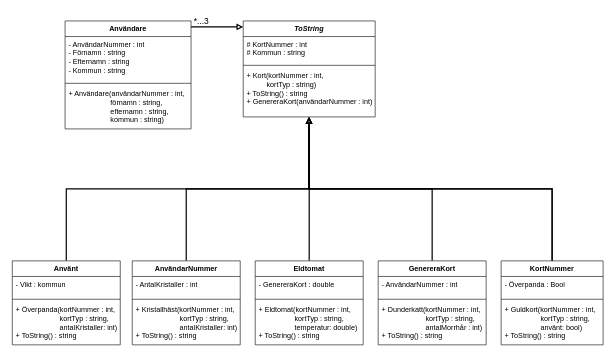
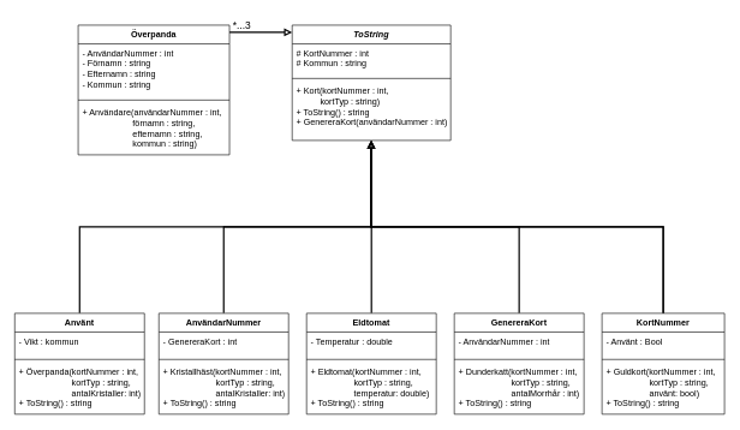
  <mxCell id="0" />
  <mxCell id="1" parent="0" />
  <mxCell id="2" style="edgeStyle=orthogonalEdgeStyle;shape=connector;rounded=0;orthogonalLoop=1;jettySize=auto;html=1;exitX=1;exitY=0;exitDx=0;exitDy=0;entryX=0;entryY=0;entryDx=0;entryDy=0;strokeColor=default;strokeWidth=2;align=center;verticalAlign=middle;fontFamily=Helvetica;fontSize=11;fontColor=default;labelBackgroundColor=default;endArrow=block;endFill=0;" edge="1" parent="1"><mxGeometry relative="1" as="geometry"><mxPoint x="318" y="44.03" as="sourcePoint" /><mxPoint x="405" y="44.03" as="targetPoint" /><Array as="points"><mxPoint x="338" y="44.03" /><mxPoint x="338" y="44.03" /></Array></mxGeometry></mxCell>
- <mxCell id="3" value="Användare" style="swimlane;fontStyle=1;align=center;verticalAlign=top;childLayout=stackLayout;horizontal=1;startSize=26;horizontalStack=0;resizeParent=1;resizeParentMax=0;resizeLast=0;collapsible=1;marginBottom=0;whiteSpace=wrap;html=1;" vertex="1" parent="1"><mxGeometry x="108" y="34" width="210" height="180" as="geometry" /></mxCell>
+ <mxCell id="3" value="Överpanda" style="swimlane;fontStyle=1;align=center;verticalAlign=top;childLayout=stackLayout;horizontal=1;startSize=26;horizontalStack=0;resizeParent=1;resizeParentMax=0;resizeLast=0;collapsible=1;marginBottom=0;whiteSpace=wrap;html=1;" vertex="1" parent="1"><mxGeometry x="108" y="34" width="210" height="180" as="geometry" /></mxCell>
  <mxCell id="4" value="&lt;div&gt;- AnvändarNummer : int&lt;/div&gt;&lt;div&gt;- Förnamn : string&lt;/div&gt;&lt;div&gt;- Efternamn : string&lt;/div&gt;&lt;div&gt;- Kommun : string&lt;/div&gt;&lt;div&gt;&lt;br&gt;&lt;/div&gt;" style="text;strokeColor=none;fillColor=none;align=left;verticalAlign=top;spacingLeft=4;spacingRight=4;overflow=hidden;rotatable=0;points=[[0,0.5],[1,0.5]];portConstraint=eastwest;whiteSpace=wrap;html=1;" vertex="1" parent="3"><mxGeometry y="26" width="210" height="74" as="geometry" /></mxCell>
  <mxCell id="5" value="" style="line;strokeWidth=1;fillColor=none;align=left;verticalAlign=middle;spacingTop=-1;spacingLeft=3;spacingRight=3;rotatable=0;labelPosition=right;points=[];portConstraint=eastwest;strokeColor=inherit;" vertex="1" parent="3"><mxGeometry y="100" width="210" height="8" as="geometry" /></mxCell>
  <mxCell id="6" value="+ Användare(användarNummer : int, &lt;span style=&quot;white-space: pre;&quot;&gt;&#09;&lt;/span&gt;&lt;span style=&quot;white-space: pre;&quot;&gt;&#09;&lt;/span&gt;&amp;nbsp;&amp;nbsp;&amp;nbsp;&amp;nbsp; förnamn : string, &lt;span style=&quot;white-space: pre;&quot;&gt;&#09;&lt;/span&gt;&lt;span style=&quot;white-space: pre;&quot;&gt;&#09;&lt;/span&gt;&amp;nbsp;&amp;nbsp;&amp;nbsp;&amp;nbsp; efternamn : string, &lt;span style=&quot;white-space: pre;&quot;&gt;&#09;&lt;/span&gt;&lt;span style=&quot;white-space: pre;&quot;&gt;&#09;&lt;/span&gt;&amp;nbsp;&amp;nbsp;&amp;nbsp;&amp;nbsp; kommun : string)" style="text;strokeColor=none;fillColor=none;align=left;verticalAlign=top;spacingLeft=4;spacingRight=4;overflow=hidden;rotatable=0;points=[[0,0.5],[1,0.5]];portConstraint=eastwest;whiteSpace=wrap;html=1;" vertex="1" parent="3"><mxGeometry y="108" width="210" height="72" as="geometry" /></mxCell>
  <mxCell id="7" value="&lt;i&gt;ToString&lt;/i&gt;" style="swimlane;fontStyle=1;align=center;verticalAlign=top;childLayout=stackLayout;horizontal=1;startSize=26;horizontalStack=0;resizeParent=1;resizeParentMax=0;resizeLast=0;collapsible=1;marginBottom=0;whiteSpace=wrap;html=1;" vertex="1" parent="1"><mxGeometry x="405" y="34" width="220" height="160" as="geometry" /></mxCell>
  <mxCell id="8" value="&lt;div&gt;# KortNummer : int&lt;/div&gt;&lt;div&gt;# Kommun : string&lt;/div&gt;&lt;div&gt;&lt;br&gt;&lt;/div&gt;" style="text;strokeColor=none;fillColor=none;align=left;verticalAlign=top;spacingLeft=4;spacingRight=4;overflow=hidden;rotatable=0;points=[[0,0.5],[1,0.5]];portConstraint=eastwest;whiteSpace=wrap;html=1;" vertex="1" parent="7"><mxGeometry y="26" width="220" height="44" as="geometry" /></mxCell>
  <mxCell id="9" value="" style="line;strokeWidth=1;fillColor=none;align=left;verticalAlign=middle;spacingTop=-1;spacingLeft=3;spacingRight=3;rotatable=0;labelPosition=right;points=[];portConstraint=eastwest;strokeColor=inherit;" vertex="1" parent="7"><mxGeometry y="70" width="220" height="8" as="geometry" /></mxCell>
  <mxCell id="10" value="&lt;div&gt;+ Kort(kortNummer : int,&lt;/div&gt;&lt;div&gt;&lt;span style=&quot;white-space: pre;&quot;&gt;&#09;&lt;/span&gt;&amp;nbsp; kortTyp : string)&lt;/div&gt;&lt;div&gt;+ ToString() : string&lt;/div&gt;&lt;div&gt;+ GenereraKort(användarNummer : int)&lt;/div&gt;" style="text;strokeColor=none;fillColor=none;align=left;verticalAlign=top;spacingLeft=4;spacingRight=4;overflow=hidden;rotatable=0;points=[[0,0.5],[1,0.5]];portConstraint=eastwest;whiteSpace=wrap;html=1;" vertex="1" parent="7"><mxGeometry y="78" width="220" height="82" as="geometry" /></mxCell>
  <mxCell id="11" style="edgeStyle=orthogonalEdgeStyle;shape=connector;rounded=0;orthogonalLoop=1;jettySize=auto;html=1;exitX=0.5;exitY=0;exitDx=0;exitDy=0;strokeColor=default;strokeWidth=2;align=center;verticalAlign=middle;fontFamily=Helvetica;fontSize=11;fontColor=default;labelBackgroundColor=default;endArrow=block;endFill=0;entryX=0.499;entryY=1.008;entryDx=0;entryDy=0;entryPerimeter=0;" edge="1" parent="1" source="12" target="10"><mxGeometry relative="1" as="geometry"><mxPoint x="528" y="204" as="targetPoint" /></mxGeometry></mxCell>
  <mxCell id="12" value="KortNummer" style="swimlane;fontStyle=1;align=center;verticalAlign=top;childLayout=stackLayout;horizontal=1;startSize=26;horizontalStack=0;resizeParent=1;resizeParentMax=0;resizeLast=0;collapsible=1;marginBottom=0;whiteSpace=wrap;html=1;" vertex="1" parent="1"><mxGeometry x="835" y="434" width="170" height="140" as="geometry" /></mxCell>
- <mxCell id="13" value="- Överpanda : Bool" style="text;strokeColor=none;fillColor=none;align=left;verticalAlign=top;spacingLeft=4;spacingRight=4;overflow=hidden;rotatable=0;points=[[0,0.5],[1,0.5]];portConstraint=eastwest;whiteSpace=wrap;html=1;" vertex="1" parent="12"><mxGeometry y="26" width="170" height="34" as="geometry" /></mxCell>
+ <mxCell id="13" value="- Använt : Bool" style="text;strokeColor=none;fillColor=none;align=left;verticalAlign=top;spacingLeft=4;spacingRight=4;overflow=hidden;rotatable=0;points=[[0,0.5],[1,0.5]];portConstraint=eastwest;whiteSpace=wrap;html=1;" vertex="1" parent="12"><mxGeometry y="26" width="170" height="34" as="geometry" /></mxCell>
  <mxCell id="14" value="" style="line;strokeWidth=1;fillColor=none;align=left;verticalAlign=middle;spacingTop=-1;spacingLeft=3;spacingRight=3;rotatable=0;labelPosition=right;points=[];portConstraint=eastwest;strokeColor=inherit;" vertex="1" parent="12"><mxGeometry y="60" width="170" height="8" as="geometry" /></mxCell>
  <mxCell id="15" value="&lt;div&gt;+ Guldkort(kortNummer : int,&lt;/div&gt;&lt;div&gt;&lt;span style=&quot;white-space: pre;&quot;&gt;&#09;&lt;/span&gt;&amp;nbsp;&amp;nbsp;&amp;nbsp;&amp;nbsp;&amp;nbsp;&amp;nbsp;&amp;nbsp;&amp;nbsp;&amp;nbsp; kortTyp : string,&lt;/div&gt;&lt;div&gt;&lt;span style=&quot;white-space: pre;&quot;&gt;&#09;&lt;/span&gt;&amp;nbsp;&amp;nbsp;&amp;nbsp;&amp;nbsp;&amp;nbsp;&amp;nbsp;&amp;nbsp;&amp;nbsp;&amp;nbsp; använt: bool)&lt;/div&gt;&lt;div&gt;+ ToString() : string&lt;/div&gt;" style="text;strokeColor=none;fillColor=none;align=left;verticalAlign=top;spacingLeft=4;spacingRight=4;overflow=hidden;rotatable=0;points=[[0,0.5],[1,0.5]];portConstraint=eastwest;whiteSpace=wrap;html=1;" vertex="1" parent="12"><mxGeometry y="68" width="170" height="72" as="geometry" /></mxCell>
  <mxCell id="16" style="edgeStyle=orthogonalEdgeStyle;shape=connector;rounded=0;orthogonalLoop=1;jettySize=auto;html=1;exitX=0.5;exitY=0;exitDx=0;exitDy=0;strokeColor=default;strokeWidth=2;align=center;verticalAlign=middle;fontFamily=Helvetica;fontSize=11;fontColor=default;labelBackgroundColor=default;endArrow=block;endFill=0;entryX=0.497;entryY=1.006;entryDx=0;entryDy=0;entryPerimeter=0;" edge="1" parent="1" source="17" target="10"><mxGeometry relative="1" as="geometry"><mxPoint x="538" y="244" as="targetPoint" /></mxGeometry></mxCell>
  <mxCell id="17" value="GenereraKort" style="swimlane;fontStyle=1;align=center;verticalAlign=top;childLayout=stackLayout;horizontal=1;startSize=26;horizontalStack=0;resizeParent=1;resizeParentMax=0;resizeLast=0;collapsible=1;marginBottom=0;whiteSpace=wrap;html=1;" vertex="1" parent="1"><mxGeometry x="630" y="434" width="180" height="140" as="geometry" /></mxCell>
  <mxCell id="18" value="- AnvändarNummer : int" style="text;strokeColor=none;fillColor=none;align=left;verticalAlign=top;spacingLeft=4;spacingRight=4;overflow=hidden;rotatable=0;points=[[0,0.5],[1,0.5]];portConstraint=eastwest;whiteSpace=wrap;html=1;" vertex="1" parent="17"><mxGeometry y="26" width="180" height="34" as="geometry" /></mxCell>
  <mxCell id="19" value="" style="line;strokeWidth=1;fillColor=none;align=left;verticalAlign=middle;spacingTop=-1;spacingLeft=3;spacingRight=3;rotatable=0;labelPosition=right;points=[];portConstraint=eastwest;strokeColor=inherit;" vertex="1" parent="17"><mxGeometry y="60" width="180" height="8" as="geometry" /></mxCell>
  <mxCell id="20" value="&lt;div&gt;+ Dunderkatt(kortNummer : int,&lt;/div&gt;&lt;div&gt;&lt;span style=&quot;white-space: pre;&quot;&gt;&#09;&lt;/span&gt;&amp;nbsp;&amp;nbsp;&amp;nbsp;&amp;nbsp;&amp;nbsp;&amp;nbsp;&amp;nbsp;&amp;nbsp;&amp;nbsp;&amp;nbsp;&amp;nbsp;&amp;nbsp;&amp;nbsp; kortTyp : string,&lt;/div&gt;&lt;div&gt;&lt;span style=&quot;white-space: pre;&quot;&gt;&#09;&lt;/span&gt;&amp;nbsp;&amp;nbsp;&amp;nbsp;&amp;nbsp;&amp;nbsp;&amp;nbsp;&amp;nbsp;&amp;nbsp;&amp;nbsp;&amp;nbsp;&amp;nbsp;&amp;nbsp;&amp;nbsp; antalMorrhår : int)&lt;/div&gt;&lt;div&gt;+ ToString() : string&lt;/div&gt;" style="text;strokeColor=none;fillColor=none;align=left;verticalAlign=top;spacingLeft=4;spacingRight=4;overflow=hidden;rotatable=0;points=[[0,0.5],[1,0.5]];portConstraint=eastwest;whiteSpace=wrap;html=1;" vertex="1" parent="17"><mxGeometry y="68" width="180" height="72" as="geometry" /></mxCell>
  <mxCell id="21" style="edgeStyle=orthogonalEdgeStyle;shape=connector;rounded=0;orthogonalLoop=1;jettySize=auto;html=1;exitX=0.5;exitY=0;exitDx=0;exitDy=0;strokeColor=default;strokeWidth=2;align=center;verticalAlign=middle;fontFamily=Helvetica;fontSize=11;fontColor=default;labelBackgroundColor=default;endArrow=block;endFill=0;entryX=0.498;entryY=1.005;entryDx=0;entryDy=0;entryPerimeter=0;" edge="1" parent="1" source="22" target="10"><mxGeometry relative="1" as="geometry"><mxPoint x="488" y="254" as="targetPoint" /></mxGeometry></mxCell>
  <mxCell id="22" value="Eldtomat" style="swimlane;fontStyle=1;align=center;verticalAlign=top;childLayout=stackLayout;horizontal=1;startSize=26;horizontalStack=0;resizeParent=1;resizeParentMax=0;resizeLast=0;collapsible=1;marginBottom=0;whiteSpace=wrap;html=1;" vertex="1" parent="1"><mxGeometry x="425" y="434" width="180" height="140" as="geometry" /></mxCell>
- <mxCell id="23" value="- GenereraKort : double" style="text;strokeColor=none;fillColor=none;align=left;verticalAlign=top;spacingLeft=4;spacingRight=4;overflow=hidden;rotatable=0;points=[[0,0.5],[1,0.5]];portConstraint=eastwest;whiteSpace=wrap;html=1;" vertex="1" parent="22"><mxGeometry y="26" width="180" height="34" as="geometry" /></mxCell>
+ <mxCell id="23" value="- Temperatur : double" style="text;strokeColor=none;fillColor=none;align=left;verticalAlign=top;spacingLeft=4;spacingRight=4;overflow=hidden;rotatable=0;points=[[0,0.5],[1,0.5]];portConstraint=eastwest;whiteSpace=wrap;html=1;" vertex="1" parent="22"><mxGeometry y="26" width="180" height="34" as="geometry" /></mxCell>
  <mxCell id="24" value="" style="line;strokeWidth=1;fillColor=none;align=left;verticalAlign=middle;spacingTop=-1;spacingLeft=3;spacingRight=3;rotatable=0;labelPosition=right;points=[];portConstraint=eastwest;strokeColor=inherit;" vertex="1" parent="22"><mxGeometry y="60" width="180" height="8" as="geometry" /></mxCell>
  <mxCell id="25" value="&lt;div&gt;+ Eldtomat(kortNummer : int,&lt;/div&gt;&lt;div&gt;&lt;span style=&quot;white-space: pre;&quot;&gt;&#09;&lt;/span&gt;&amp;nbsp;&amp;nbsp;&amp;nbsp;&amp;nbsp;&amp;nbsp;&amp;nbsp;&amp;nbsp;&amp;nbsp;&amp;nbsp; kortTyp : string,&lt;/div&gt;&lt;div&gt;&lt;span style=&quot;white-space: pre;&quot;&gt;&#09;&lt;/span&gt;&amp;nbsp;&amp;nbsp;&amp;nbsp;&amp;nbsp;&amp;nbsp;&amp;nbsp;&amp;nbsp;&amp;nbsp;&amp;nbsp; temperatur: double)&lt;/div&gt;&lt;div&gt;+ ToString() : string&lt;/div&gt;" style="text;strokeColor=none;fillColor=none;align=left;verticalAlign=top;spacingLeft=4;spacingRight=4;overflow=hidden;rotatable=0;points=[[0,0.5],[1,0.5]];portConstraint=eastwest;whiteSpace=wrap;html=1;" vertex="1" parent="22"><mxGeometry y="68" width="180" height="72" as="geometry" /></mxCell>
  <mxCell id="26" style="edgeStyle=orthogonalEdgeStyle;shape=connector;rounded=0;orthogonalLoop=1;jettySize=auto;html=1;exitX=0.5;exitY=0;exitDx=0;exitDy=0;strokeColor=default;strokeWidth=2;align=center;verticalAlign=middle;fontFamily=Helvetica;fontSize=11;fontColor=default;labelBackgroundColor=default;endArrow=block;endFill=0;entryX=0.499;entryY=1.005;entryDx=0;entryDy=0;entryPerimeter=0;" edge="1" parent="1" source="27" target="10"><mxGeometry relative="1" as="geometry"><mxPoint x="538" y="204" as="targetPoint" /></mxGeometry></mxCell>
  <mxCell id="27" value="AnvändarNummer" style="swimlane;fontStyle=1;align=center;verticalAlign=top;childLayout=stackLayout;horizontal=1;startSize=26;horizontalStack=0;resizeParent=1;resizeParentMax=0;resizeLast=0;collapsible=1;marginBottom=0;whiteSpace=wrap;html=1;" vertex="1" parent="1"><mxGeometry x="220" y="434" width="180" height="140" as="geometry" /></mxCell>
- <mxCell id="28" value="- AntalKristaller : int" style="text;strokeColor=none;fillColor=none;align=left;verticalAlign=top;spacingLeft=4;spacingRight=4;overflow=hidden;rotatable=0;points=[[0,0.5],[1,0.5]];portConstraint=eastwest;whiteSpace=wrap;html=1;" vertex="1" parent="27"><mxGeometry y="26" width="180" height="34" as="geometry" /></mxCell>
+ <mxCell id="28" value="- GenereraKort : int" style="text;strokeColor=none;fillColor=none;align=left;verticalAlign=top;spacingLeft=4;spacingRight=4;overflow=hidden;rotatable=0;points=[[0,0.5],[1,0.5]];portConstraint=eastwest;whiteSpace=wrap;html=1;" vertex="1" parent="27"><mxGeometry y="26" width="180" height="34" as="geometry" /></mxCell>
  <mxCell id="29" value="" style="line;strokeWidth=1;fillColor=none;align=left;verticalAlign=middle;spacingTop=-1;spacingLeft=3;spacingRight=3;rotatable=0;labelPosition=right;points=[];portConstraint=eastwest;strokeColor=inherit;" vertex="1" parent="27"><mxGeometry y="60" width="180" height="8" as="geometry" /></mxCell>
  <mxCell id="30" value="&lt;div&gt;+ Kristallhäst(kortNummer : int,&lt;/div&gt;&lt;div&gt;&lt;span style=&quot;white-space: pre;&quot;&gt;&#09;&lt;/span&gt;&amp;nbsp;&amp;nbsp;&amp;nbsp;&amp;nbsp;&amp;nbsp;&amp;nbsp;&amp;nbsp;&amp;nbsp;&amp;nbsp;&amp;nbsp;&amp;nbsp;&amp;nbsp;&amp;nbsp; kortTyp : string,&lt;/div&gt;&lt;div&gt;&lt;span style=&quot;white-space: pre;&quot;&gt;&#09;&lt;/span&gt;&amp;nbsp;&amp;nbsp;&amp;nbsp;&amp;nbsp;&amp;nbsp;&amp;nbsp;&amp;nbsp;&amp;nbsp;&amp;nbsp;&amp;nbsp;&amp;nbsp;&amp;nbsp;&amp;nbsp; antalKristaller: int)&lt;/div&gt;&lt;div&gt;+ ToString() : string&lt;/div&gt;" style="text;strokeColor=none;fillColor=none;align=left;verticalAlign=top;spacingLeft=4;spacingRight=4;overflow=hidden;rotatable=0;points=[[0,0.5],[1,0.5]];portConstraint=eastwest;whiteSpace=wrap;html=1;" vertex="1" parent="27"><mxGeometry y="68" width="180" height="72" as="geometry" /></mxCell>
  <mxCell id="31" style="edgeStyle=orthogonalEdgeStyle;shape=connector;rounded=0;orthogonalLoop=1;jettySize=auto;html=1;exitX=0.5;exitY=0;exitDx=0;exitDy=0;strokeColor=default;strokeWidth=2;align=center;verticalAlign=middle;fontFamily=Helvetica;fontSize=11;fontColor=default;labelBackgroundColor=default;endArrow=block;endFill=0;entryX=0.499;entryY=1.004;entryDx=0;entryDy=0;entryPerimeter=0;" edge="1" parent="1" source="32" target="10"><mxGeometry relative="1" as="geometry"><mxPoint x="478" y="204" as="targetPoint" /></mxGeometry></mxCell>
  <mxCell id="32" value="Använt" style="swimlane;fontStyle=1;align=center;verticalAlign=top;childLayout=stackLayout;horizontal=1;startSize=26;horizontalStack=0;resizeParent=1;resizeParentMax=0;resizeLast=0;collapsible=1;marginBottom=0;whiteSpace=wrap;html=1;" vertex="1" parent="1"><mxGeometry x="20" y="434" width="180" height="140" as="geometry" /></mxCell>
  <mxCell id="33" value="- Vikt : kommun" style="text;strokeColor=none;fillColor=none;align=left;verticalAlign=top;spacingLeft=4;spacingRight=4;overflow=hidden;rotatable=0;points=[[0,0.5],[1,0.5]];portConstraint=eastwest;whiteSpace=wrap;html=1;" vertex="1" parent="32"><mxGeometry y="26" width="180" height="34" as="geometry" /></mxCell>
  <mxCell id="34" value="" style="line;strokeWidth=1;fillColor=none;align=left;verticalAlign=middle;spacingTop=-1;spacingLeft=3;spacingRight=3;rotatable=0;labelPosition=right;points=[];portConstraint=eastwest;strokeColor=inherit;" vertex="1" parent="32"><mxGeometry y="60" width="180" height="8" as="geometry" /></mxCell>
  <mxCell id="35" value="&lt;div&gt;+ Överpanda(kortNummer : int,&lt;/div&gt;&lt;div&gt;&lt;span style=&quot;white-space: pre;&quot;&gt;&#09;&lt;/span&gt;&amp;nbsp;&amp;nbsp;&amp;nbsp;&amp;nbsp;&amp;nbsp;&amp;nbsp;&amp;nbsp;&amp;nbsp;&amp;nbsp;&amp;nbsp;&amp;nbsp;&amp;nbsp;&amp;nbsp; kortTyp : string,&lt;/div&gt;&lt;div&gt;&lt;span style=&quot;white-space: pre;&quot;&gt;&#09;&lt;/span&gt;&amp;nbsp;&amp;nbsp;&amp;nbsp;&amp;nbsp;&amp;nbsp;&amp;nbsp;&amp;nbsp;&amp;nbsp;&amp;nbsp;&amp;nbsp;&amp;nbsp;&amp;nbsp;&amp;nbsp; antalKristaller: int)&lt;/div&gt;&lt;div&gt;+ ToString() : string&lt;/div&gt;" style="text;strokeColor=none;fillColor=none;align=left;verticalAlign=top;spacingLeft=4;spacingRight=4;overflow=hidden;rotatable=0;points=[[0,0.5],[1,0.5]];portConstraint=eastwest;whiteSpace=wrap;html=1;" vertex="1" parent="32"><mxGeometry y="68" width="180" height="72" as="geometry" /></mxCell>
  <mxCell id="36" value="&lt;font style=&quot;font-size: 14px;&quot;&gt;*...3&lt;/font&gt;" style="text;html=1;align=center;verticalAlign=middle;resizable=0;points=[];autosize=1;strokeColor=none;fillColor=none;" vertex="1" parent="1"><mxGeometry x="313" y="20" width="43" height="29" as="geometry" /></mxCell>
  <mxCell id="37" style="edgeStyle=orthogonalEdgeStyle;shape=connector;rounded=0;orthogonalLoop=1;jettySize=auto;html=1;exitX=0.5;exitY=0;exitDx=0;exitDy=0;strokeColor=default;strokeWidth=2;align=center;verticalAlign=middle;fontFamily=Helvetica;fontSize=11;fontColor=default;labelBackgroundColor=default;endArrow=block;endFill=0;entryX=0.5;entryY=1;entryDx=0;entryDy=0;" edge="1" parent="1" source="12" target="7"><mxGeometry relative="1" as="geometry"><mxPoint x="518" y="194" as="targetPoint" /></mxGeometry></mxCell>
